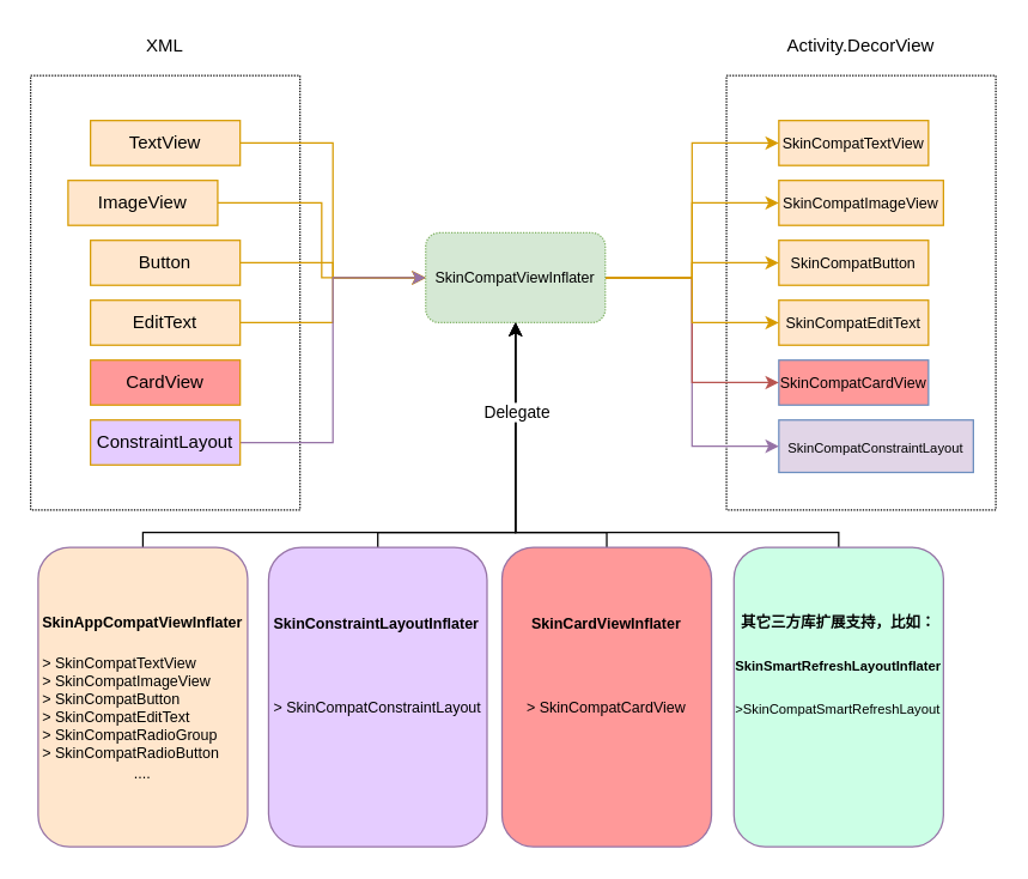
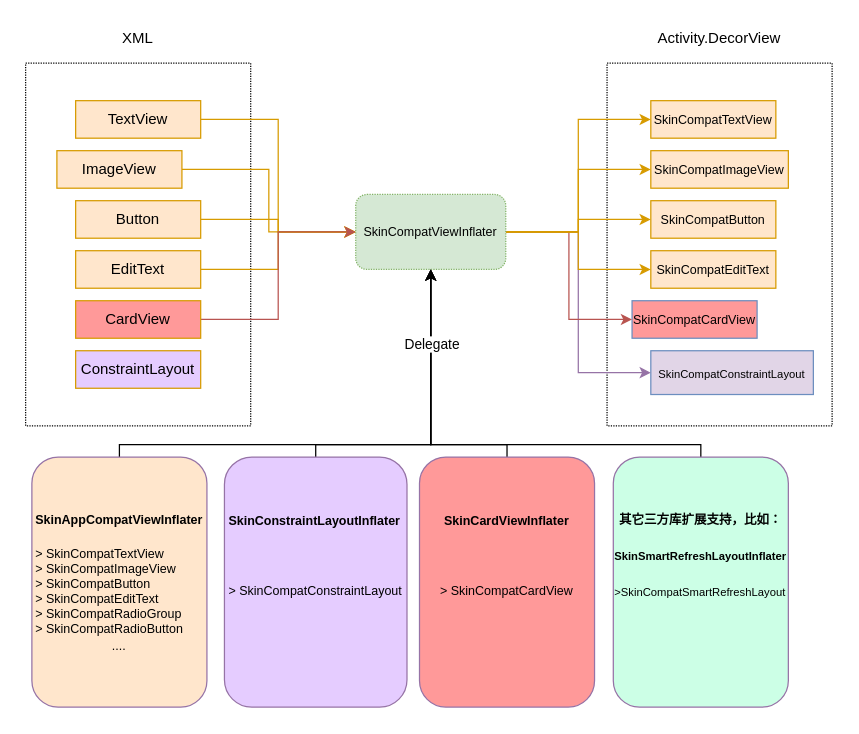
  <mxCell id="0" />
  <mxCell id="1" parent="0" />
  <mxCell id="2" value="" style="rounded=0;whiteSpace=wrap;html=1;dashed=1;dashPattern=1 1;" vertex="1" parent="1"><mxGeometry x="485" y="50" width="180" height="290" as="geometry" /></mxCell>
  <mxCell id="3" value="" style="rounded=0;whiteSpace=wrap;html=1;dashed=1;dashPattern=1 1;" vertex="1" parent="1"><mxGeometry x="20" y="50" width="180" height="290" as="geometry" /></mxCell>
  <mxCell id="4" style="edgeStyle=orthogonalEdgeStyle;rounded=0;orthogonalLoop=1;jettySize=auto;html=1;exitX=1;exitY=0.5;exitDx=0;exitDy=0;entryX=0;entryY=0.5;entryDx=0;entryDy=0;strokeColor=#d79b00;fillColor=#ffe6cc;" edge="1" parent="1" source="5" target="30"><mxGeometry relative="1" as="geometry" /></mxCell>
  <mxCell id="5" value="TextView" style="rounded=0;whiteSpace=wrap;html=1;fillColor=#ffe6cc;strokeColor=#d79b00;" vertex="1" parent="1"><mxGeometry x="60" y="80" width="100" height="30" as="geometry" /></mxCell>
  <mxCell id="6" style="edgeStyle=orthogonalEdgeStyle;rounded=0;orthogonalLoop=1;jettySize=auto;html=1;exitX=1;exitY=0.5;exitDx=0;exitDy=0;entryX=0;entryY=0.5;entryDx=0;entryDy=0;strokeColor=#d79b00;fillColor=#ffe6cc;" edge="1" parent="1" source="7" target="30"><mxGeometry relative="1" as="geometry" /></mxCell>
  <mxCell id="7" value="ImageView" style="rounded=0;whiteSpace=wrap;html=1;fillColor=#ffe6cc;strokeColor=#d79b00;" vertex="1" parent="1"><mxGeometry x="45" y="120" width="100" height="30" as="geometry" /></mxCell>
  <mxCell id="8" style="edgeStyle=orthogonalEdgeStyle;rounded=0;orthogonalLoop=1;jettySize=auto;html=1;exitX=1;exitY=0.5;exitDx=0;exitDy=0;strokeColor=#d79b00;fillColor=#ffe6cc;" edge="1" parent="1" source="9" target="30"><mxGeometry relative="1" as="geometry" /></mxCell>
  <mxCell id="9" value="Button" style="rounded=0;whiteSpace=wrap;html=1;fillColor=#ffe6cc;strokeColor=#d79b00;" vertex="1" parent="1"><mxGeometry x="60" y="160" width="100" height="30" as="geometry" /></mxCell>
  <mxCell id="10" style="edgeStyle=orthogonalEdgeStyle;rounded=0;orthogonalLoop=1;jettySize=auto;html=1;exitX=1;exitY=0.5;exitDx=0;exitDy=0;entryX=0;entryY=0.5;entryDx=0;entryDy=0;strokeColor=#d79b00;fillColor=#ffe6cc;" edge="1" parent="1" source="11" target="30"><mxGeometry relative="1" as="geometry" /></mxCell>
  <mxCell id="11" value="EditText" style="rounded=0;whiteSpace=wrap;html=1;fillColor=#ffe6cc;strokeColor=#d79b00;" vertex="1" parent="1"><mxGeometry x="60" y="200" width="100" height="30" as="geometry" /></mxCell>
+ <mxCell id="12" style="edgeStyle=orthogonalEdgeStyle;rounded=0;orthogonalLoop=1;jettySize=auto;html=1;exitX=1;exitY=0.5;exitDx=0;exitDy=0;entryX=0;entryY=0.5;entryDx=0;entryDy=0;strokeColor=#b85450;fillColor=#f8cecc;" edge="1" parent="1" source="13" target="30"><mxGeometry relative="1" as="geometry" /></mxCell>
  <mxCell id="13" value="CardView" style="rounded=0;whiteSpace=wrap;html=1;strokeColor=#d79b00;fillColor=#FF9999;" vertex="1" parent="1"><mxGeometry x="60" y="240" width="100" height="30" as="geometry" /></mxCell>
- <mxCell id="14" style="edgeStyle=orthogonalEdgeStyle;rounded=0;orthogonalLoop=1;jettySize=auto;html=1;exitX=1;exitY=0.5;exitDx=0;exitDy=0;entryX=0;entryY=0.5;entryDx=0;entryDy=0;strokeColor=#9673a6;fillColor=#e1d5e7;" edge="1" parent="1" source="15" target="30"><mxGeometry relative="1" as="geometry" /></mxCell>
  <mxCell id="15" value="ConstraintLayout" style="rounded=0;whiteSpace=wrap;html=1;strokeColor=#d79b00;fillColor=#E5CCFF;" vertex="1" parent="1"><mxGeometry x="60" y="280" width="100" height="30" as="geometry" /></mxCell>
  <mxCell id="16" value="XML" style="text;html=1;strokeColor=none;fillColor=none;align=center;verticalAlign=middle;whiteSpace=wrap;rounded=0;dashed=1;dashPattern=1 1;" vertex="1" parent="1"><mxGeometry x="90" y="20" width="40" height="20" as="geometry" /></mxCell>
  <mxCell id="17" value="&lt;font style=&quot;font-size: 10px&quot;&gt;SkinCompatTextView&lt;/font&gt;" style="rounded=0;whiteSpace=wrap;html=1;fillColor=#ffe6cc;strokeColor=#d79b00;" vertex="1" parent="1"><mxGeometry x="520" y="80" width="100" height="30" as="geometry" /></mxCell>
  <mxCell id="18" value="&lt;font style=&quot;font-size: 10px&quot;&gt;SkinCompatImageView&lt;/font&gt;" style="rounded=0;whiteSpace=wrap;html=1;fillColor=#ffe6cc;strokeColor=#d79b00;" vertex="1" parent="1"><mxGeometry x="520" y="120" width="110" height="30" as="geometry" /></mxCell>
  <mxCell id="19" value="&lt;font style=&quot;font-size: 10px&quot;&gt;SkinCompatButton&lt;/font&gt;" style="rounded=0;whiteSpace=wrap;html=1;fillColor=#ffe6cc;strokeColor=#d79b00;" vertex="1" parent="1"><mxGeometry x="520" y="160" width="100" height="30" as="geometry" /></mxCell>
  <mxCell id="20" value="&lt;span style=&quot;font-size: 10px&quot;&gt;Skin&lt;/span&gt;&lt;span style=&quot;font-size: 10px&quot;&gt;CompatEditText&lt;/span&gt;" style="rounded=0;whiteSpace=wrap;html=1;fillColor=#ffe6cc;strokeColor=#d79b00;" vertex="1" parent="1"><mxGeometry x="520" y="200" width="100" height="30" as="geometry" /></mxCell>
- <mxCell id="21" value="&lt;font style=&quot;font-size: 10px&quot;&gt;SkinCompatCardView&lt;/font&gt;" style="rounded=0;whiteSpace=wrap;html=1;strokeColor=#6c8ebf;fillColor=#FF9999;" vertex="1" parent="1"><mxGeometry x="520" y="240" width="100" height="30" as="geometry" /></mxCell>
+ <mxCell id="21" value="&lt;font style=&quot;font-size: 10px&quot;&gt;SkinCompatCardView&lt;/font&gt;" style="rounded=0;whiteSpace=wrap;html=1;strokeColor=#6c8ebf;fillColor=#FF9999;" vertex="1" parent="1"><mxGeometry x="505" y="240" width="100" height="30" as="geometry" /></mxCell>
  <mxCell id="22" value="&lt;font style=&quot;font-size: 9px&quot;&gt;SkinCompatConstraintLayout&lt;/font&gt;" style="rounded=0;whiteSpace=wrap;html=1;strokeColor=#6c8ebf;fillColor=#e1d5e7;" vertex="1" parent="1"><mxGeometry x="520" y="280" width="130" height="35" as="geometry" /></mxCell>
  <mxCell id="23" value="Activity.DecorView" style="text;html=1;strokeColor=none;fillColor=none;align=center;verticalAlign=middle;whiteSpace=wrap;rounded=0;dashed=1;dashPattern=1 1;" vertex="1" parent="1"><mxGeometry x="555" y="20" width="40" height="20" as="geometry" /></mxCell>
  <mxCell id="24" style="edgeStyle=orthogonalEdgeStyle;rounded=0;orthogonalLoop=1;jettySize=auto;html=1;exitX=1;exitY=0.5;exitDx=0;exitDy=0;entryX=0;entryY=0.5;entryDx=0;entryDy=0;strokeColor=#9673a6;fillColor=#e1d5e7;" edge="1" parent="1" source="30" target="22"><mxGeometry relative="1" as="geometry" /></mxCell>
  <mxCell id="25" style="edgeStyle=orthogonalEdgeStyle;rounded=0;orthogonalLoop=1;jettySize=auto;html=1;exitX=1;exitY=0.5;exitDx=0;exitDy=0;entryX=0;entryY=0.5;entryDx=0;entryDy=0;strokeColor=#b85450;fillColor=#f8cecc;" edge="1" parent="1" source="30" target="21"><mxGeometry relative="1" as="geometry" /></mxCell>
  <mxCell id="26" style="edgeStyle=orthogonalEdgeStyle;rounded=0;orthogonalLoop=1;jettySize=auto;html=1;exitX=1;exitY=0.5;exitDx=0;exitDy=0;entryX=0;entryY=0.5;entryDx=0;entryDy=0;strokeColor=#d79b00;fillColor=#ffe6cc;" edge="1" parent="1" source="30" target="20"><mxGeometry relative="1" as="geometry" /></mxCell>
  <mxCell id="27" style="edgeStyle=orthogonalEdgeStyle;rounded=0;orthogonalLoop=1;jettySize=auto;html=1;exitX=1;exitY=0.5;exitDx=0;exitDy=0;entryX=0;entryY=0.5;entryDx=0;entryDy=0;strokeColor=#d79b00;fillColor=#ffe6cc;" edge="1" parent="1" source="30" target="19"><mxGeometry relative="1" as="geometry" /></mxCell>
  <mxCell id="28" style="edgeStyle=orthogonalEdgeStyle;rounded=0;orthogonalLoop=1;jettySize=auto;html=1;exitX=1;exitY=0.5;exitDx=0;exitDy=0;entryX=0;entryY=0.5;entryDx=0;entryDy=0;strokeColor=#d79b00;fillColor=#ffe6cc;" edge="1" parent="1" source="30" target="18"><mxGeometry relative="1" as="geometry" /></mxCell>
  <mxCell id="29" style="edgeStyle=orthogonalEdgeStyle;rounded=0;orthogonalLoop=1;jettySize=auto;html=1;exitX=1;exitY=0.5;exitDx=0;exitDy=0;entryX=0;entryY=0.5;entryDx=0;entryDy=0;strokeColor=#d79b00;fillColor=#ffe6cc;" edge="1" parent="1" source="30" target="17"><mxGeometry relative="1" as="geometry" /></mxCell>
  <mxCell id="30" value="&lt;font style=&quot;font-size: 10px&quot;&gt;SkinCompatViewInflater&lt;/font&gt;" style="rounded=1;whiteSpace=wrap;html=1;dashed=1;dashPattern=1 1;fillColor=#d5e8d4;strokeColor=#82b366;" vertex="1" parent="1"><mxGeometry x="284" y="155" width="120" height="60" as="geometry" /></mxCell>
  <mxCell id="31" style="edgeStyle=orthogonalEdgeStyle;rounded=0;orthogonalLoop=1;jettySize=auto;html=1;exitX=0.5;exitY=0;exitDx=0;exitDy=0;entryX=0.5;entryY=1;entryDx=0;entryDy=0;" edge="1" parent="1" source="32" target="30"><mxGeometry relative="1" as="geometry"><Array as="points"><mxPoint x="95" y="355" /><mxPoint x="344" y="355" /></Array></mxGeometry></mxCell>
  <mxCell id="32" value="&lt;font&gt;&lt;font style=&quot;font-size: 10px&quot;&gt;&lt;b&gt;SkinAppCompatViewInflater&lt;/b&gt;&lt;/font&gt;&lt;br&gt;&lt;br&gt;&lt;div style=&quot;font-size: 10px ; text-align: left&quot;&gt;&lt;span&gt;&amp;gt; SkinCompatTextView&lt;/span&gt;&lt;/div&gt;&lt;div style=&quot;font-size: 10px ; text-align: left&quot;&gt;&lt;span&gt;&amp;gt; SkinCompatImageView&lt;/span&gt;&lt;/div&gt;&lt;div style=&quot;font-size: 10px ; text-align: left&quot;&gt;&lt;span&gt;&amp;gt; SkinCompatButton&lt;/span&gt;&lt;/div&gt;&lt;div style=&quot;font-size: 10px ; text-align: left&quot;&gt;&lt;span&gt;&amp;gt; SkinCompatEditText&lt;/span&gt;&lt;/div&gt;&lt;div style=&quot;font-size: 10px ; text-align: left&quot;&gt;&lt;span&gt;&amp;gt; SkinCompatRadioGroup&lt;/span&gt;&lt;/div&gt;&lt;div style=&quot;font-size: 10px ; text-align: left&quot;&gt;&lt;span&gt;&amp;gt; SkinCompatRadioButton&lt;/span&gt;&lt;/div&gt;&lt;span style=&quot;font-size: 10px&quot;&gt;....&lt;/span&gt;&lt;br&gt;&lt;/font&gt;" style="rounded=1;whiteSpace=wrap;html=1;strokeColor=#9673a6;fillColor=#FFE6CC;" vertex="1" parent="1"><mxGeometry x="25" y="365" width="140" height="200" as="geometry" /></mxCell>
  <mxCell id="33" style="edgeStyle=orthogonalEdgeStyle;rounded=0;orthogonalLoop=1;jettySize=auto;html=1;exitX=0.5;exitY=0;exitDx=0;exitDy=0;entryX=0.5;entryY=1;entryDx=0;entryDy=0;" edge="1" parent="1" source="34" target="30"><mxGeometry relative="1" as="geometry"><Array as="points"><mxPoint x="252" y="355" /><mxPoint x="344" y="355" /></Array></mxGeometry></mxCell>
  <mxCell id="34" value="&lt;div style=&quot;text-align: left&quot;&gt;&lt;span style=&quot;font-size: 10px&quot;&gt;&lt;b&gt;SkinConstraintLayoutInflater&lt;/b&gt;&lt;/span&gt;&lt;/div&gt;&lt;font&gt;&lt;div style=&quot;text-align: left&quot;&gt;&lt;span style=&quot;font-size: 10px&quot;&gt;&lt;br&gt;&lt;/span&gt;&lt;/div&gt;&lt;div style=&quot;text-align: left&quot;&gt;&lt;br&gt;&lt;/div&gt;&lt;div style=&quot;text-align: left&quot;&gt;&lt;br&gt;&lt;/div&gt;&lt;span style=&quot;font-size: 10px&quot;&gt;&lt;div style=&quot;text-align: left&quot;&gt;&lt;span&gt;&amp;gt; SkinCompatConstraintLayout&lt;/span&gt;&lt;/div&gt;&lt;/span&gt;&lt;br&gt;&lt;br&gt;&lt;br&gt;&lt;/font&gt;" style="rounded=1;whiteSpace=wrap;html=1;strokeColor=#9673a6;fillColor=#E5CCFF;" vertex="1" parent="1"><mxGeometry x="179" y="365" width="146" height="200" as="geometry" /></mxCell>
  <mxCell id="35" style="edgeStyle=orthogonalEdgeStyle;rounded=0;orthogonalLoop=1;jettySize=auto;html=1;exitX=0.5;exitY=0;exitDx=0;exitDy=0;entryX=0.5;entryY=1;entryDx=0;entryDy=0;" edge="1" parent="1" source="36" target="30"><mxGeometry relative="1" as="geometry"><Array as="points"><mxPoint x="405" y="355" /><mxPoint x="344" y="355" /></Array></mxGeometry></mxCell>
  <mxCell id="36" value="&lt;font style=&quot;font-size: 10px&quot;&gt;&lt;b&gt;SkinCardViewInflater&lt;/b&gt;&lt;br&gt;&lt;br&gt;&lt;br&gt;&lt;br&gt;&lt;div style=&quot;text-align: left&quot;&gt;&lt;span&gt;&amp;gt; SkinCompatCardView&lt;/span&gt;&lt;/div&gt;&lt;br&gt;&lt;br&gt;&lt;br&gt;&lt;/font&gt;" style="rounded=1;whiteSpace=wrap;html=1;strokeColor=#9673a6;fillColor=#FF9999;" vertex="1" parent="1"><mxGeometry x="335" y="365" width="140" height="200" as="geometry" /></mxCell>
  <mxCell id="37" style="edgeStyle=orthogonalEdgeStyle;rounded=0;orthogonalLoop=1;jettySize=auto;html=1;exitX=0.5;exitY=0;exitDx=0;exitDy=0;entryX=0.5;entryY=1;entryDx=0;entryDy=0;" edge="1" parent="1" source="39" target="30"><mxGeometry relative="1" as="geometry"><Array as="points"><mxPoint x="560" y="355" /><mxPoint x="344" y="355" /></Array></mxGeometry></mxCell>
  <mxCell id="38" value="Delegate" style="edgeLabel;html=1;align=center;verticalAlign=middle;resizable=0;points=[];" vertex="1" connectable="0" parent="37"><mxGeometry x="0.68" relative="1" as="geometry"><mxPoint as="offset" /></mxGeometry></mxCell>
  <mxCell id="39" value="&lt;font&gt;&lt;b style=&quot;font-size: 10px&quot;&gt;其它三方库扩展支持，比如：&lt;br&gt;&lt;/b&gt;&lt;br&gt;&lt;b&gt;&lt;font style=&quot;font-size: 9px&quot;&gt;SkinSmartRefreshLayoutInflater&lt;/font&gt;&lt;br&gt;&lt;/b&gt;&lt;br&gt;&lt;div style=&quot;text-align: left&quot;&gt;&lt;span style=&quot;font-size: 9px&quot;&gt;&amp;gt;SkinCompatSmartRefreshLayout&lt;/span&gt;&lt;/div&gt;&lt;br&gt;&lt;br&gt;&lt;br&gt;&lt;/font&gt;" style="rounded=1;whiteSpace=wrap;html=1;strokeColor=#9673a6;fillColor=#CCFFE6;" vertex="1" parent="1"><mxGeometry x="490" y="365" width="140" height="200" as="geometry" /></mxCell>
